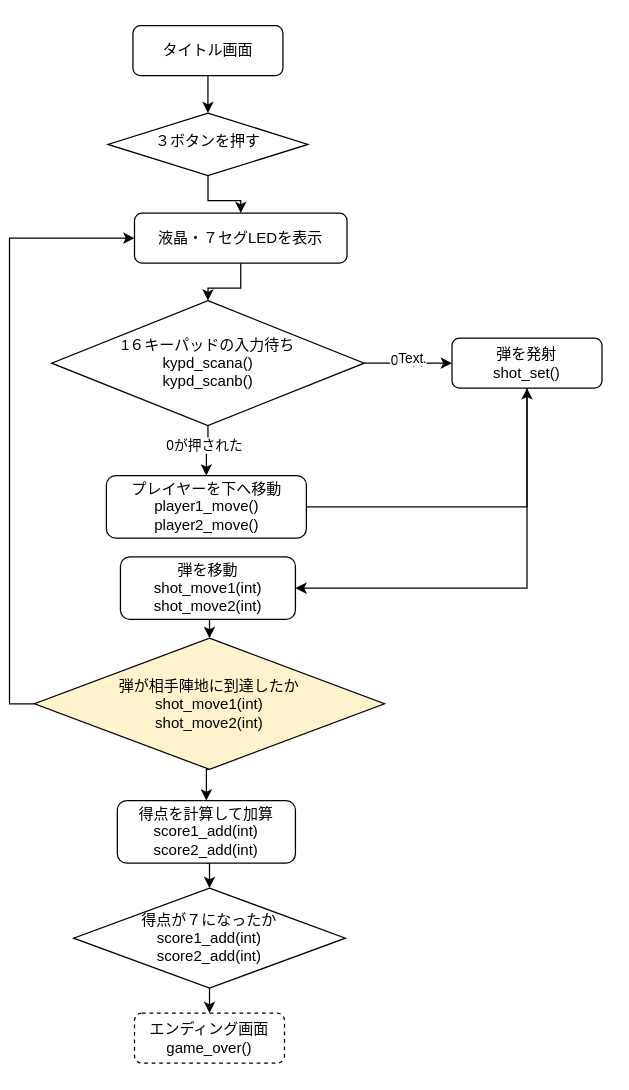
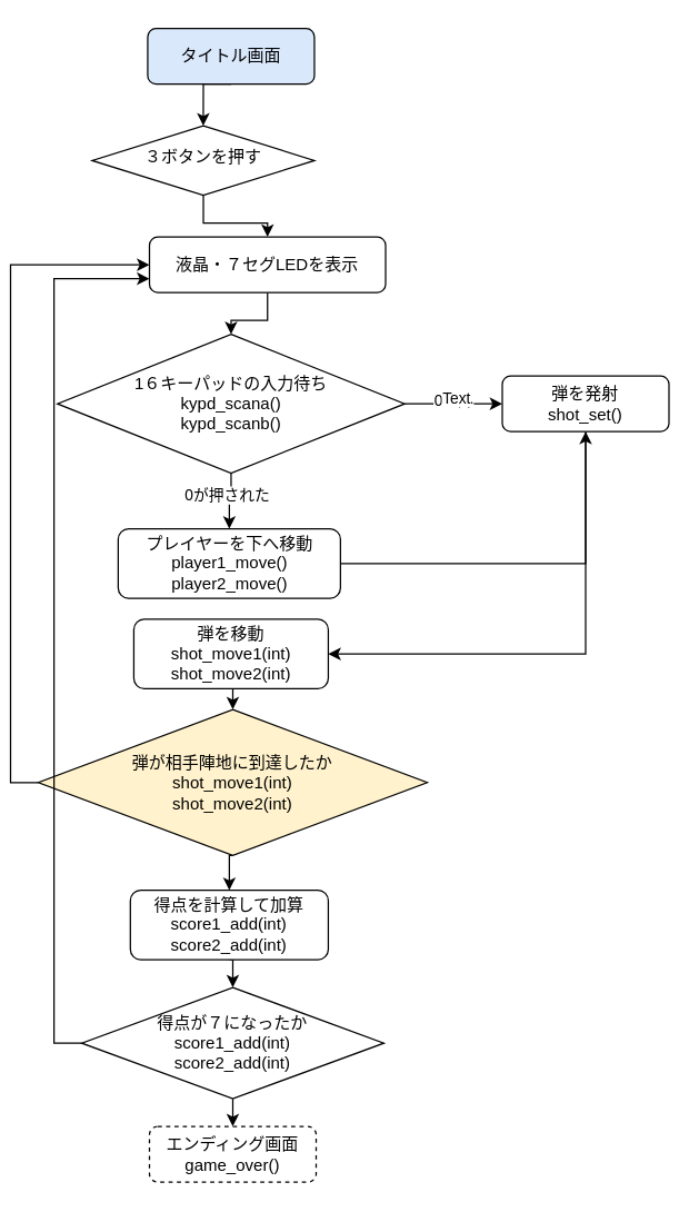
  <mxCell id="0" />
  <mxCell id="1" parent="0" />
  <mxCell id="2" style="edgeStyle=orthogonalEdgeStyle;rounded=0;orthogonalLoop=1;jettySize=auto;html=1;exitX=0.5;exitY=1;exitDx=0;exitDy=0;entryX=0.5;entryY=0;entryDx=0;entryDy=0;" edge="1" parent="1" source="3" target="5"><mxGeometry relative="1" as="geometry" /></mxCell>
- <mxCell id="3" value="タイトル画面" style="rounded=1;whiteSpace=wrap;html=1;fontSize=12;glass=0;strokeWidth=1;shadow=0;" parent="1" vertex="1"><mxGeometry x="98.75" y="20" width="120" height="40" as="geometry" /></mxCell>
+ <mxCell id="3" value="タイトル画面" style="rounded=1;whiteSpace=wrap;html=1;fontSize=12;glass=0;strokeWidth=1;shadow=0;fillColor=#dae8fc;" parent="1" vertex="1"><mxGeometry x="98.75" y="20" width="120" height="40" as="geometry" /></mxCell>
  <mxCell id="4" style="edgeStyle=orthogonalEdgeStyle;rounded=0;orthogonalLoop=1;jettySize=auto;html=1;entryX=0.5;entryY=0;entryDx=0;entryDy=0;" edge="1" parent="1" source="5" target="7"><mxGeometry relative="1" as="geometry" /></mxCell>
- <mxCell id="5" value="３ボタンを押す" style="rhombus;whiteSpace=wrap;html=1;shadow=0;fontFamily=Helvetica;fontSize=12;align=center;strokeWidth=1;spacing=6;spacingTop=-4;" parent="1" vertex="1"><mxGeometry x="78.75" y="90" width="160" height="50" as="geometry" /></mxCell>
+ <mxCell id="5" value="３ボタンを押す" style="rhombus;whiteSpace=wrap;html=1;shadow=0;fontFamily=Helvetica;fontSize=12;align=center;strokeWidth=1;spacing=6;spacingTop=-4;" parent="1" vertex="1"><mxGeometry x="58.75" y="90" width="160" height="50" as="geometry" /></mxCell>
  <mxCell id="6" style="edgeStyle=orthogonalEdgeStyle;rounded=0;orthogonalLoop=1;jettySize=auto;html=1;entryX=0.5;entryY=0;entryDx=0;entryDy=0;" edge="1" parent="1" source="7" target="13"><mxGeometry relative="1" as="geometry" /></mxCell>
  <mxCell id="7" value="液晶・７セグLEDを表示" style="rounded=1;whiteSpace=wrap;html=1;" vertex="1" parent="1"><mxGeometry x="100" y="170" width="170" height="40" as="geometry" /></mxCell>
  <mxCell id="8" style="edgeStyle=orthogonalEdgeStyle;rounded=0;orthogonalLoop=1;jettySize=auto;html=1;exitX=0.5;exitY=1;exitDx=0;exitDy=0;entryX=0.5;entryY=0;entryDx=0;entryDy=0;" edge="1" parent="1" source="13" target="15"><mxGeometry relative="1" as="geometry" /></mxCell>
  <mxCell id="9" value="0が押された" style="edgeLabel;html=1;align=center;verticalAlign=middle;resizable=0;points=[];" vertex="1" connectable="0" parent="8"><mxGeometry x="-0.271" y="-3" relative="1" as="geometry"><mxPoint as="offset" /></mxGeometry></mxCell>
  <mxCell id="10" style="edgeStyle=orthogonalEdgeStyle;rounded=0;orthogonalLoop=1;jettySize=auto;html=1;exitX=1;exitY=0.5;exitDx=0;exitDy=0;entryX=0;entryY=0.5;entryDx=0;entryDy=0;" edge="1" parent="1" source="13" target="19"><mxGeometry relative="1" as="geometry" /></mxCell>
  <mxCell id="11" value="0以外" style="edgeLabel;html=1;align=center;verticalAlign=middle;resizable=0;points=[];" vertex="1" connectable="0" parent="10"><mxGeometry x="0.004" y="3" relative="1" as="geometry"><mxPoint as="offset" /></mxGeometry></mxCell>
  <mxCell id="12" value="Text" style="edgeLabel;html=1;align=center;verticalAlign=middle;resizable=0;points=[];" vertex="1" connectable="0" parent="10"><mxGeometry x="0.064" y="5" relative="1" as="geometry"><mxPoint as="offset" /></mxGeometry></mxCell>
  <mxCell id="13" value="1６キーパッドの入力待ち&lt;div&gt;kypd_scana()&lt;/div&gt;&lt;div&gt;kypd_scanb()&lt;/div&gt;" style="rhombus;whiteSpace=wrap;html=1;" vertex="1" parent="1"><mxGeometry x="33.75" y="240" width="250" height="100" as="geometry" /></mxCell>
  <mxCell id="14" style="edgeStyle=orthogonalEdgeStyle;rounded=0;orthogonalLoop=1;jettySize=auto;html=1;" edge="1" parent="1" source="15" target="19"><mxGeometry relative="1" as="geometry" /></mxCell>
  <mxCell id="15" value="プレイヤーを下へ移動&lt;div&gt;player1_move()&lt;/div&gt;&lt;div&gt;player2_move()&lt;/div&gt;" style="rounded=1;whiteSpace=wrap;html=1;" vertex="1" parent="1"><mxGeometry x="77.5" y="380" width="160" height="50" as="geometry" /></mxCell>
  <mxCell id="16" style="edgeStyle=orthogonalEdgeStyle;rounded=0;orthogonalLoop=1;jettySize=auto;html=1;exitX=0.5;exitY=1;exitDx=0;exitDy=0;entryX=0.5;entryY=0;entryDx=0;entryDy=0;" edge="1" parent="1" source="17" target="22"><mxGeometry relative="1" as="geometry" /></mxCell>
  <mxCell id="17" value="弾を移動&lt;div&gt;shot_move1(int)&lt;/div&gt;&lt;div&gt;shot_move2(int)&lt;/div&gt;" style="rounded=1;whiteSpace=wrap;html=1;" vertex="1" parent="1"><mxGeometry x="88.75" y="445" width="140" height="50" as="geometry" /></mxCell>
  <mxCell id="18" style="edgeStyle=orthogonalEdgeStyle;rounded=0;orthogonalLoop=1;jettySize=auto;html=1;exitX=0.5;exitY=1;exitDx=0;exitDy=0;entryX=1;entryY=0.5;entryDx=0;entryDy=0;" edge="1" parent="1" source="19" target="17"><mxGeometry relative="1" as="geometry" /></mxCell>
  <mxCell id="19" value="弾を発射&lt;div&gt;shot_set()&lt;/div&gt;" style="rounded=1;whiteSpace=wrap;html=1;" vertex="1" parent="1"><mxGeometry x="354" y="270" width="120" height="40" as="geometry" /></mxCell>
  <mxCell id="20" style="edgeStyle=orthogonalEdgeStyle;rounded=0;orthogonalLoop=1;jettySize=auto;html=1;exitX=0.5;exitY=1;exitDx=0;exitDy=0;entryX=0.5;entryY=0;entryDx=0;entryDy=0;" edge="1" parent="1" source="22" target="24"><mxGeometry relative="1" as="geometry" /></mxCell>
  <mxCell id="21" style="edgeStyle=orthogonalEdgeStyle;rounded=0;orthogonalLoop=1;jettySize=auto;html=1;exitX=0;exitY=0.5;exitDx=0;exitDy=0;entryX=0;entryY=0.5;entryDx=0;entryDy=0;" edge="1" parent="1" source="22" target="7"><mxGeometry relative="1" as="geometry" /></mxCell>
  <mxCell id="22" value="弾が相手陣地に到達したか&lt;div&gt;shot_move1(int)&lt;/div&gt;&lt;div&gt;shot_move2(int)&lt;/div&gt;" style="rhombus;whiteSpace=wrap;html=1;fillColor=#fff2cc;" vertex="1" parent="1"><mxGeometry x="20" y="510" width="280" height="105" as="geometry" /></mxCell>
  <mxCell id="23" style="edgeStyle=orthogonalEdgeStyle;rounded=0;orthogonalLoop=1;jettySize=auto;html=1;exitX=0.5;exitY=1;exitDx=0;exitDy=0;entryX=0.5;entryY=0;entryDx=0;entryDy=0;" edge="1" parent="1" source="24" target="27"><mxGeometry relative="1" as="geometry" /></mxCell>
  <mxCell id="24" value="得点を計算して加算&lt;div&gt;score1_add(int)&lt;/div&gt;&lt;div&gt;score2_add(int)&lt;/div&gt;" style="rounded=1;whiteSpace=wrap;html=1;" vertex="1" parent="1"><mxGeometry x="86.25" y="640" width="142.5" height="50" as="geometry" /></mxCell>
  <mxCell id="25" style="edgeStyle=orthogonalEdgeStyle;rounded=0;orthogonalLoop=1;jettySize=auto;html=1;exitX=0.5;exitY=1;exitDx=0;exitDy=0;entryX=0.5;entryY=0;entryDx=0;entryDy=0;" edge="1" parent="1" source="27" target="28"><mxGeometry relative="1" as="geometry" /></mxCell>
+ <mxCell id="26" style="edgeStyle=orthogonalEdgeStyle;rounded=0;orthogonalLoop=1;jettySize=auto;html=1;exitX=0;exitY=0.5;exitDx=0;exitDy=0;entryX=0;entryY=0.75;entryDx=0;entryDy=0;" edge="1" parent="1" source="27" target="7"><mxGeometry relative="1" as="geometry" /></mxCell>
  <mxCell id="27" value="得点が７になったか&lt;div&gt;&lt;div&gt;score1_add(int)&lt;/div&gt;&lt;div&gt;score2_add(int)&lt;/div&gt;&lt;/div&gt;" style="rhombus;whiteSpace=wrap;html=1;" vertex="1" parent="1"><mxGeometry x="51.25" y="710" width="217.5" height="80" as="geometry" /></mxCell>
  <mxCell id="28" value="エンディング画面&lt;div&gt;game_over()&lt;/div&gt;" style="rounded=1;whiteSpace=wrap;html=1;dashed=1;" vertex="1" parent="1"><mxGeometry x="100" y="810" width="120" height="40" as="geometry" /></mxCell>
